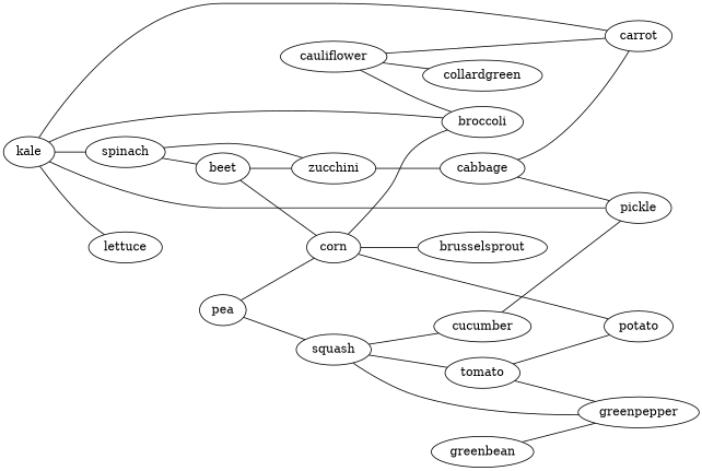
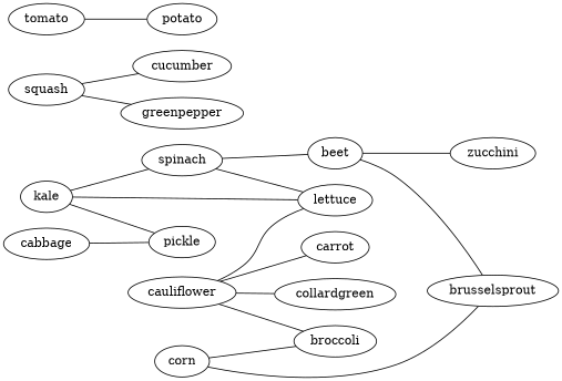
  strict graph {
    rankdir=LR
    edge [weight=1]
    kale
    spinach
    broccoli
    lettuce
    carrot
    pickle
    beet
    cucumber
    zucchini
    corn
-   greenbean
    greenpepper
-   pea
    squash
    cabbage
    brusselsprout
    potato
    tomato
    cauliflower
    collardgreen
    kale -- spinach
-   kale -- broccoli
    kale -- lettuce
-   kale -- carrot
    kale -- pickle
-   spinach -- zucchini
+   spinach -- lettuce
    spinach -- beet
    beet -- zucchini
-   beet -- corn
-   cucumber -- pickle
-   zucchini -- cabbage
+   beet -- brusselsprout
    corn -- broccoli
    corn -- brusselsprout
-   corn -- potato
-   greenbean -- greenpepper
-   pea -- corn
-   pea -- squash
    squash -- cucumber
    squash -- greenpepper
-   squash -- tomato
-   cabbage -- carrot
    cabbage -- pickle
-   tomato -- greenpepper
    tomato -- potato
    cauliflower -- broccoli
+   cauliflower -- lettuce
    cauliflower -- carrot
    cauliflower -- collardgreen
  }
